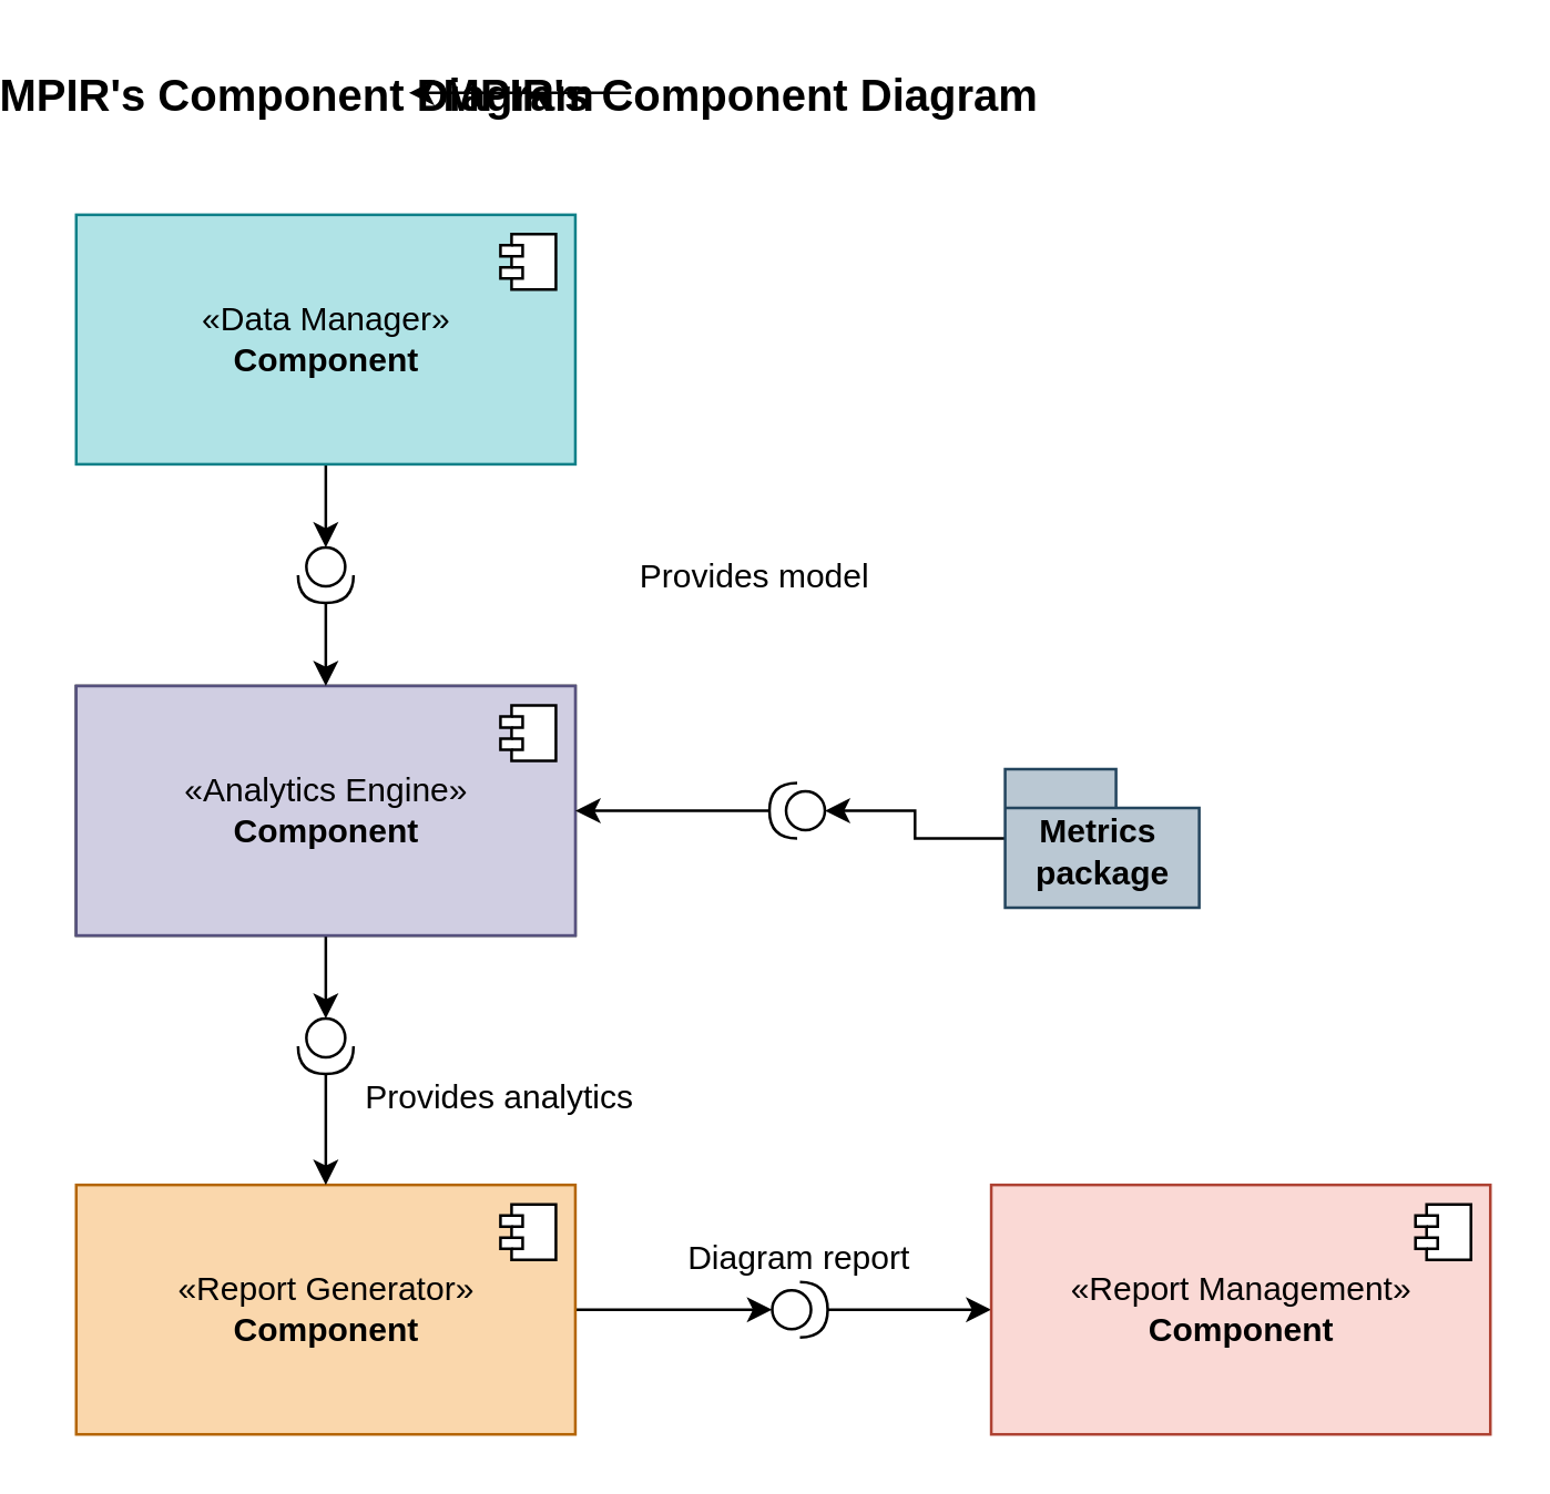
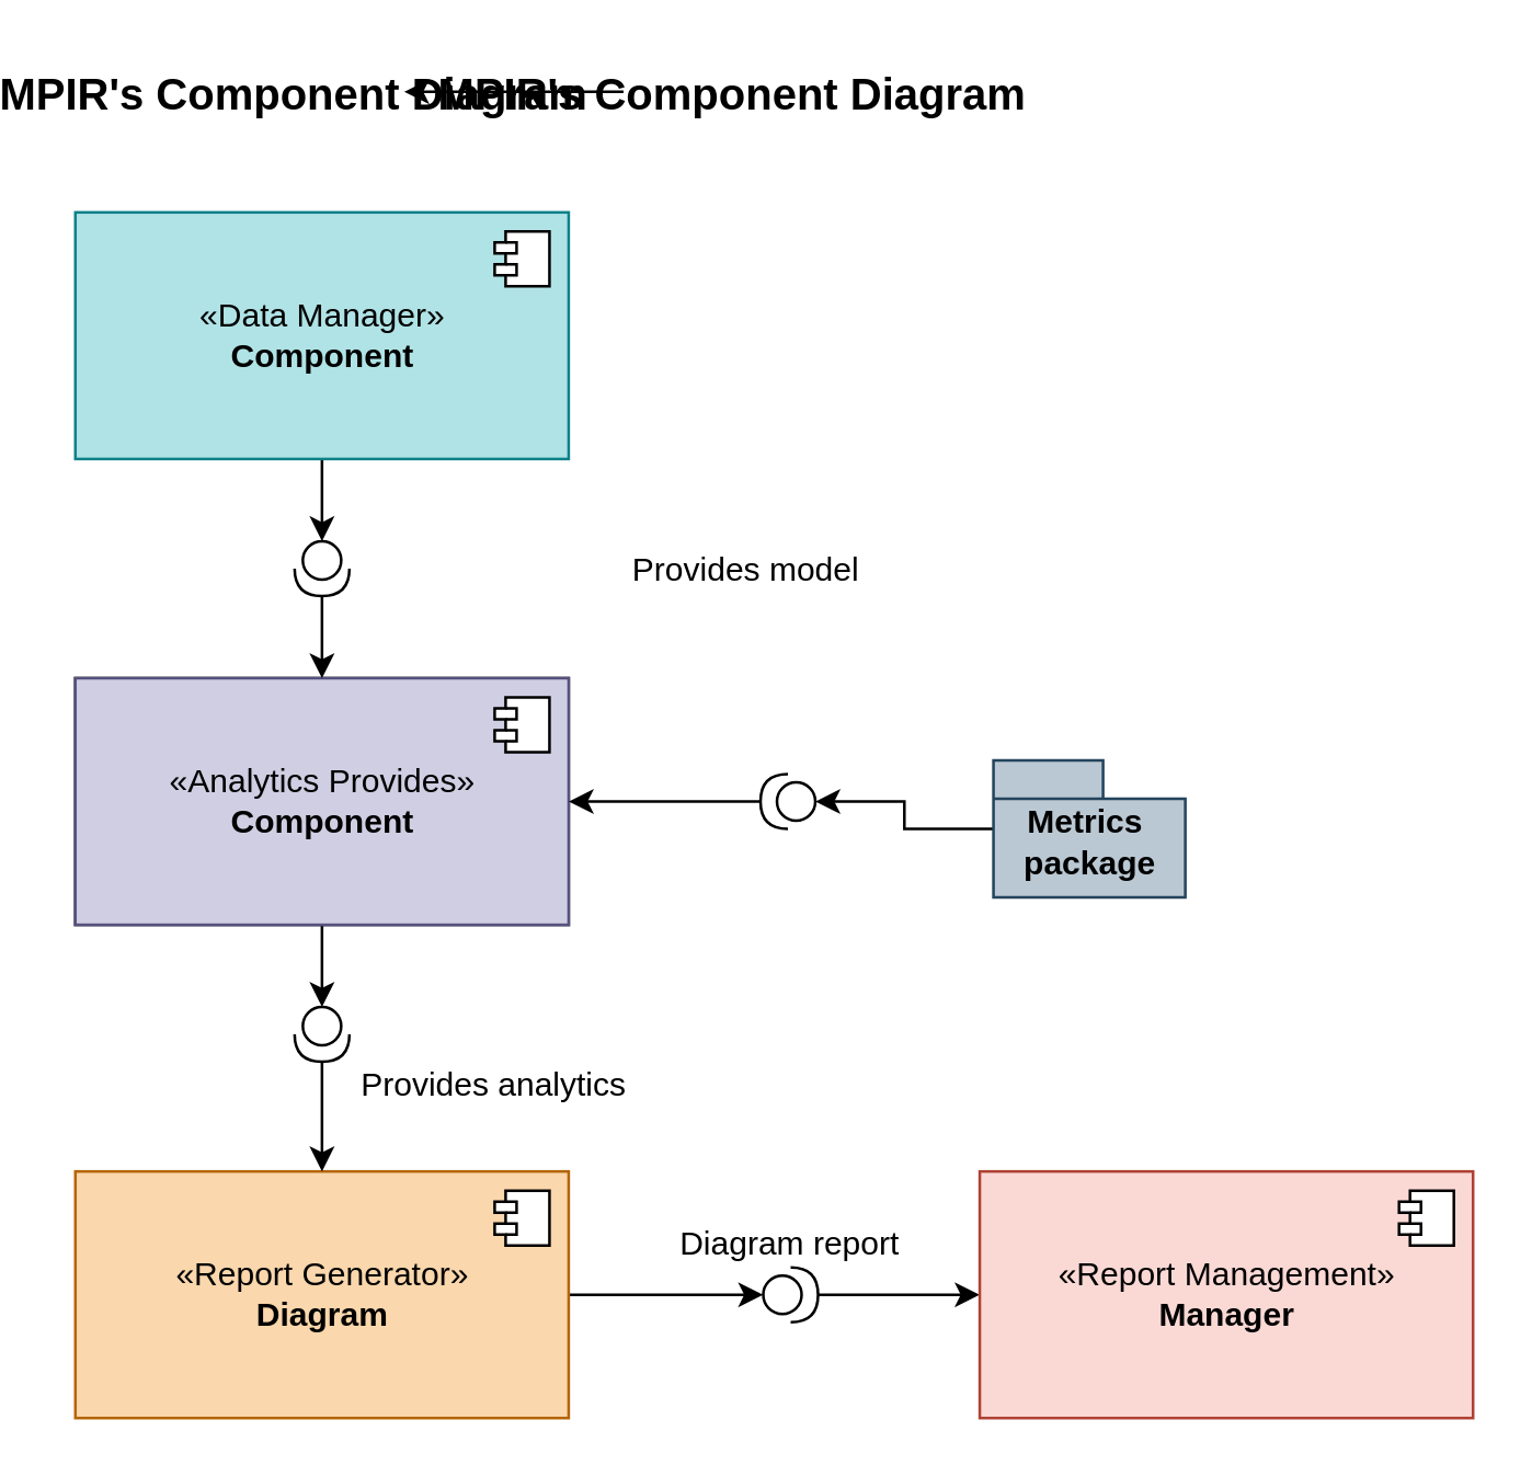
  <mxCell id="0" />
  <mxCell id="1" parent="0" />
  <mxCell id="2" value="" style="edgeStyle=orthogonalEdgeStyle;rounded=0;orthogonalLoop=1;jettySize=auto;html=1;entryX=0;entryY=0.5;entryDx=0;entryDy=0;entryPerimeter=0;" parent="1" source="3" target="16" edge="1"><mxGeometry relative="1" as="geometry"><mxPoint x="110" y="187" as="targetPoint" /></mxGeometry></mxCell>
  <mxCell id="3" value="«Data Manager»&lt;br&gt;&lt;b&gt;Component&lt;/b&gt;" style="html=1;fillColor=#b0e3e6;strokeColor=#0e8088;" parent="1" vertex="1"><mxGeometry x="20" y="77" width="180" height="90" as="geometry" /></mxCell>
  <mxCell id="4" value="" style="shape=component;jettyWidth=8;jettyHeight=4;" parent="3" vertex="1"><mxGeometry x="1" width="20" height="20" relative="1" as="geometry"><mxPoint x="-27" y="7" as="offset" /></mxGeometry></mxCell>
  <mxCell id="5" value="«Data Manager»&lt;br&gt;&lt;b&gt;Component&lt;/b&gt;" style="html=1;" parent="1" vertex="1"><mxGeometry x="20" y="247" width="180" height="90" as="geometry" /></mxCell>
  <mxCell id="6" value="" style="shape=component;jettyWidth=8;jettyHeight=4;" parent="5" vertex="1"><mxGeometry x="1" width="20" height="20" relative="1" as="geometry"><mxPoint x="-27" y="7" as="offset" /></mxGeometry></mxCell>
  <mxCell id="7" value="" style="edgeStyle=orthogonalEdgeStyle;rounded=0;orthogonalLoop=1;jettySize=auto;html=1;entryX=0;entryY=0.5;entryDx=0;entryDy=0;entryPerimeter=0;" parent="1" source="8" target="18" edge="1"><mxGeometry relative="1" as="geometry" /></mxCell>
- <mxCell id="8" value="«Analytics Engine»&lt;br&gt;&lt;b&gt;Component&lt;/b&gt;" style="html=1;fillColor=#d0cee2;strokeColor=#56517e;" parent="1" vertex="1"><mxGeometry x="20" y="247" width="180" height="90" as="geometry" /></mxCell>
+ <mxCell id="8" value="«Analytics Provides»&lt;br&gt;&lt;b&gt;Component&lt;/b&gt;" style="html=1;fillColor=#d0cee2;strokeColor=#56517e;" parent="1" vertex="1"><mxGeometry x="20" y="247" width="180" height="90" as="geometry" /></mxCell>
  <mxCell id="9" value="" style="shape=component;jettyWidth=8;jettyHeight=4;" parent="8" vertex="1"><mxGeometry x="1" width="20" height="20" relative="1" as="geometry"><mxPoint x="-27" y="7" as="offset" /></mxGeometry></mxCell>
  <mxCell id="10" value="" style="edgeStyle=orthogonalEdgeStyle;rounded=0;orthogonalLoop=1;jettySize=auto;html=1;" parent="1" source="11" target="22" edge="1"><mxGeometry relative="1" as="geometry" /></mxCell>
- <mxCell id="11" value="«Report Generator»&lt;br&gt;&lt;b&gt;Component&lt;/b&gt;" style="html=1;fillColor=#fad7ac;strokeColor=#b46504;" parent="1" vertex="1"><mxGeometry x="20" y="427" width="180" height="90" as="geometry" /></mxCell>
+ <mxCell id="11" value="«Report Generator»&lt;br&gt;&lt;b&gt;Diagram&lt;/b&gt;" style="html=1;fillColor=#fad7ac;strokeColor=#b46504;" parent="1" vertex="1"><mxGeometry x="20" y="427" width="180" height="90" as="geometry" /></mxCell>
  <mxCell id="12" value="" style="shape=component;jettyWidth=8;jettyHeight=4;" parent="11" vertex="1"><mxGeometry x="1" width="20" height="20" relative="1" as="geometry"><mxPoint x="-27" y="7" as="offset" /></mxGeometry></mxCell>
  <mxCell id="13" value="" style="edgeStyle=orthogonalEdgeStyle;rounded=0;orthogonalLoop=1;jettySize=auto;html=1;" parent="1" source="14" target="20" edge="1"><mxGeometry relative="1" as="geometry" /></mxCell>
  <mxCell id="14" value="Metrics&amp;nbsp;&lt;br&gt;package&lt;br&gt;" style="shape=folder;fontStyle=1;spacingTop=10;tabWidth=40;tabHeight=14;tabPosition=left;html=1;fillColor=#bac8d3;strokeColor=#23445d;" parent="1" vertex="1"><mxGeometry x="355" y="277" width="70" height="50" as="geometry" /></mxCell>
  <mxCell id="15" value="" style="edgeStyle=orthogonalEdgeStyle;rounded=0;orthogonalLoop=1;jettySize=auto;html=1;" parent="1" source="16" target="8" edge="1"><mxGeometry relative="1" as="geometry" /></mxCell>
  <mxCell id="16" value="" style="shape=providedRequiredInterface;html=1;verticalLabelPosition=bottom;rotation=90;" parent="1" vertex="1"><mxGeometry x="100" y="197" width="20" height="20" as="geometry" /></mxCell>
  <mxCell id="17" value="" style="edgeStyle=orthogonalEdgeStyle;rounded=0;orthogonalLoop=1;jettySize=auto;html=1;" parent="1" source="18" target="11" edge="1"><mxGeometry relative="1" as="geometry" /></mxCell>
  <mxCell id="18" value="" style="shape=providedRequiredInterface;html=1;verticalLabelPosition=bottom;rotation=90;" parent="1" vertex="1"><mxGeometry x="100" y="367" width="20" height="20" as="geometry" /></mxCell>
  <mxCell id="19" style="edgeStyle=orthogonalEdgeStyle;rounded=0;orthogonalLoop=1;jettySize=auto;html=1;" parent="1" source="20" target="8" edge="1"><mxGeometry relative="1" as="geometry" /></mxCell>
  <mxCell id="20" value="" style="shape=providedRequiredInterface;html=1;verticalLabelPosition=bottom;rotation=180;" parent="1" vertex="1"><mxGeometry x="270" y="282" width="20" height="20" as="geometry" /></mxCell>
  <mxCell id="21" value="" style="edgeStyle=orthogonalEdgeStyle;rounded=0;orthogonalLoop=1;jettySize=auto;html=1;" parent="1" source="22" target="23" edge="1"><mxGeometry relative="1" as="geometry" /></mxCell>
  <mxCell id="22" value="" style="shape=providedRequiredInterface;html=1;verticalLabelPosition=bottom;" parent="1" vertex="1"><mxGeometry x="271" y="462" width="20" height="20" as="geometry" /></mxCell>
- <mxCell id="23" value="«Report Management»&lt;br&gt;&lt;b&gt;Component&lt;/b&gt;" style="html=1;fillColor=#fad9d5;strokeColor=#ae4132;" parent="1" vertex="1"><mxGeometry x="350" y="427" width="180" height="90" as="geometry" /></mxCell>
+ <mxCell id="23" value="«Report Management»&lt;br&gt;&lt;b&gt;Manager&lt;/b&gt;" style="html=1;fillColor=#fad9d5;strokeColor=#ae4132;" parent="1" vertex="1"><mxGeometry x="350" y="427" width="180" height="90" as="geometry" /></mxCell>
  <mxCell id="24" value="" style="shape=component;jettyWidth=8;jettyHeight=4;" parent="23" vertex="1"><mxGeometry x="1" width="20" height="20" relative="1" as="geometry"><mxPoint x="-27" y="7" as="offset" /></mxGeometry></mxCell>
  <mxCell id="25" value="Provides model" style="text;align=center;fontStyle=0;verticalAlign=middle;spacingLeft=3;spacingRight=3;strokeColor=none;rotatable=0;points=[[0,0.5],[1,0.5]];portConstraint=eastwest;" parent="1" vertex="1"><mxGeometry x="225" y="194" width="80" height="26" as="geometry" /></mxCell>
  <mxCell id="26" value="Provides analytics" style="text;align=center;fontStyle=0;verticalAlign=middle;spacingLeft=3;spacingRight=3;strokeColor=none;rotatable=0;points=[[0,0.5],[1,0.5]];portConstraint=eastwest;" parent="1" vertex="1"><mxGeometry x="133" y="382" width="80" height="26" as="geometry" /></mxCell>
  <mxCell id="27" value="Diagram report" style="text;align=center;fontStyle=0;verticalAlign=middle;spacingLeft=3;spacingRight=3;strokeColor=none;rotatable=0;points=[[0,0.5],[1,0.5]];portConstraint=eastwest;" parent="1" vertex="1"><mxGeometry x="241" y="440" width="80" height="26" as="geometry" /></mxCell>
  <mxCell id="28" value="" style="edgeStyle=orthogonalEdgeStyle;rounded=0;orthogonalLoop=1;jettySize=auto;html=1;fontSize=16;" edge="1" parent="1" source="29" target="30"><mxGeometry relative="1" as="geometry" /></mxCell>
  <mxCell id="29" value="MPIR's Component Diagram" style="text;align=center;fontStyle=1;verticalAlign=middle;spacingLeft=3;spacingRight=3;strokeColor=none;rotatable=0;points=[[0,0.5],[1,0.5]];portConstraint=eastwest;fontSize=16;" parent="1" vertex="1"><mxGeometry x="220" y="20" width="80" height="26" as="geometry" /></mxCell>
  <mxCell id="30" value="MPIR's Component Diagram" style="text;align=center;fontStyle=1;verticalAlign=middle;spacingLeft=3;spacingRight=3;strokeColor=none;rotatable=0;points=[[0,0.5],[1,0.5]];portConstraint=eastwest;fontSize=16;" vertex="1" parent="1"><mxGeometry x="60" y="20" width="80" height="26" as="geometry" /></mxCell>
